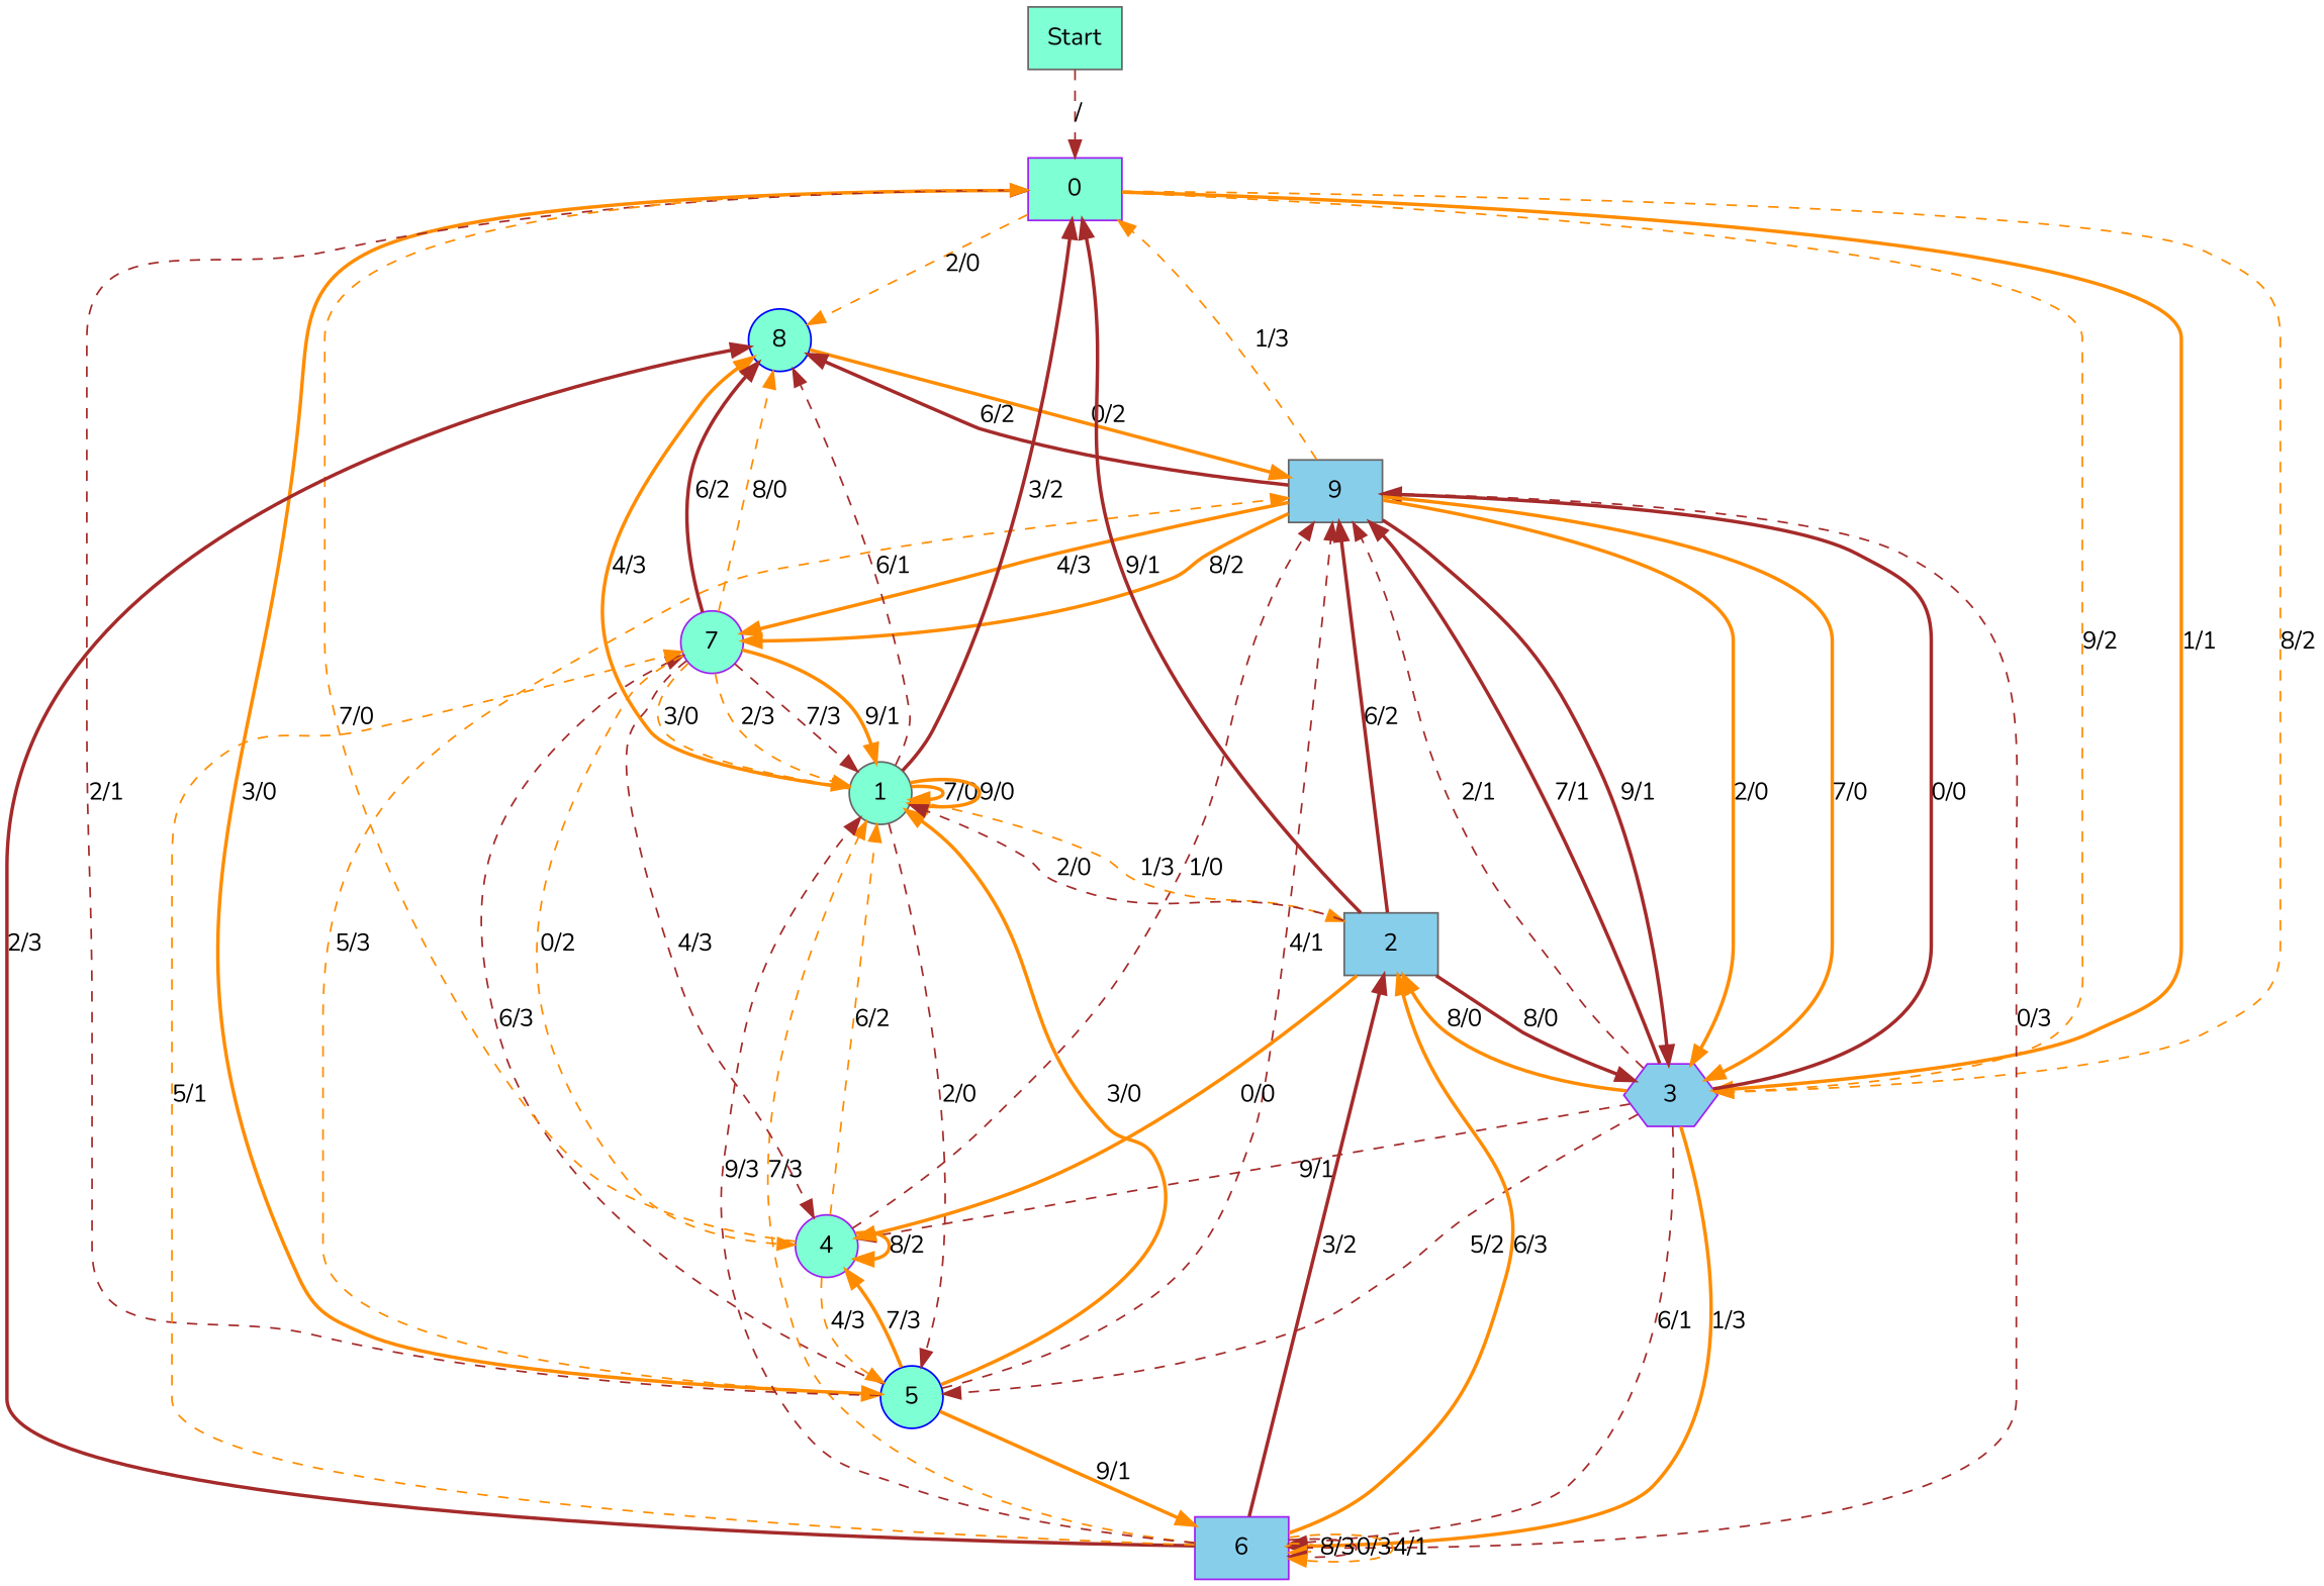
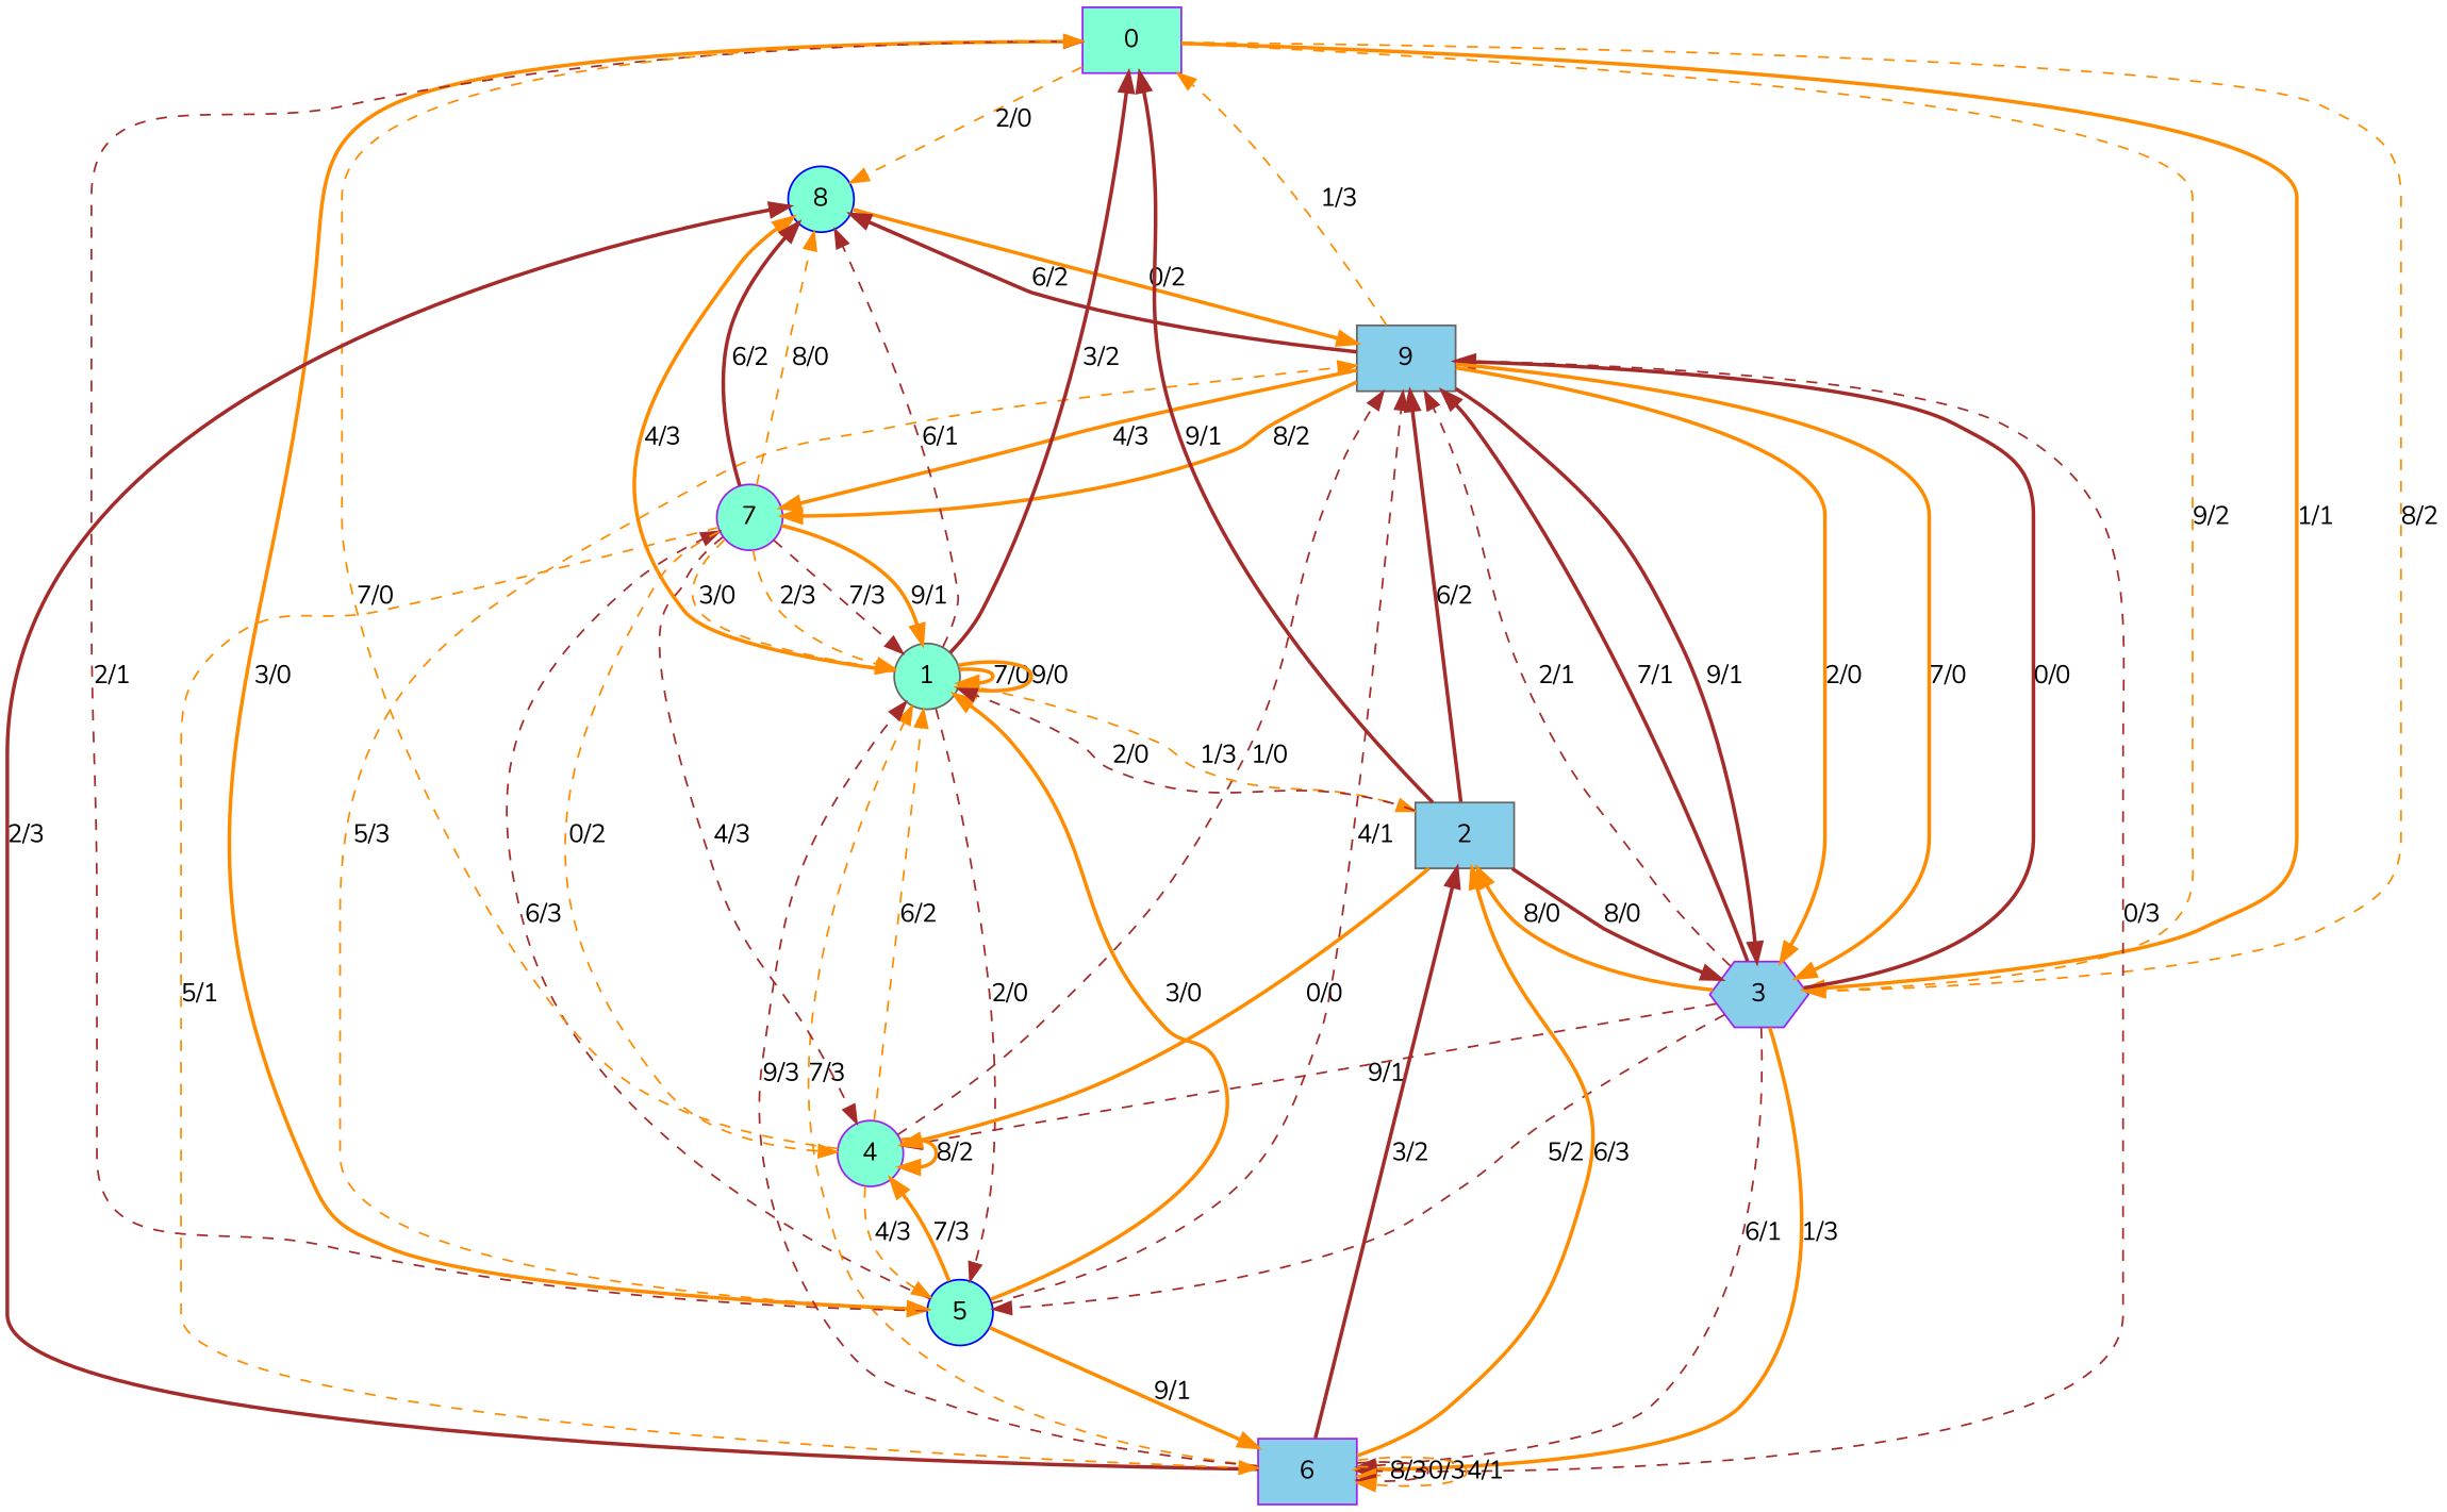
  digraph {
    fontname=Nunito
    node [color=purple fillcolor=aquamarine fontname=Nunito shape=box style=filled]
    edge [color=darkorange fontname=Nunito style=dashed]
-   Start [color=gray40]
    0
    8 [color=blue shape=circle]
    5 [color=blue shape=circle]
    3 [fillcolor=skyblue shape=hexagon]
    9 [color=gray40 fillcolor=skyblue]
    4 [shape=circle]
    6 [fillcolor=skyblue]
    1 [color=gray40 shape=circle]
    7 [shape=circle]
    2 [color=gray40 fillcolor=skyblue]
-   Start -> 0 [color=brown label="/"]
    0 -> 8 [label="2/0"]
    0 -> 5 [label="3/0" style=bold]
    0 -> 3 [label="8/2"]
    0 -> 3 [label="9/2"]
    0 -> 3 [label="1/1" style=bold]
    8 -> 9 [label="0/2" style=bold]
    5 -> 0 [color=brown label="2/1"]
    5 -> 9 [color=brown label="4/1"]
    5 -> 9 [label="5/3"]
    5 -> 4 [label="7/3" style=bold]
    5 -> 6 [label="9/1" style=bold]
    5 -> 1 [label="3/0" style=bold]
    5 -> 7 [color=brown label="6/3"]
    3 -> 5 [color=brown label="5/2"]
    3 -> 9 [color=brown label="0/0" style=bold]
    3 -> 9 [color=brown label="2/1"]
    3 -> 9 [color=brown label="7/1" style=bold]
    3 -> 4 [color=brown label="9/1"]
    3 -> 6 [label="1/3" style=bold]
    3 -> 6 [color=brown label="6/1"]
    3 -> 2 [label="8/0" style=bold]
    9 -> 0 [label="1/3"]
    9 -> 8 [color=brown label="6/2" style=bold]
    9 -> 3 [color=brown label="9/1" style=bold]
    9 -> 3 [label="2/0" style=bold]
    9 -> 3 [label="7/0" style=bold]
    9 -> 6 [color=brown label="0/3"]
    9 -> 7 [label="4/3" style=bold]
    9 -> 7 [label="8/2" style=bold]
    4 -> 0 [label="7/0"]
    4 -> 5 [label="4/3"]
    4 -> 9 [color=brown label="1/0"]
    4 -> 4 [label="8/2" style=bold]
    4 -> 1 [label="6/2"]
    6 -> 8 [color=brown label="2/3" style=bold]
    6 -> 6 [label="8/3"]
    6 -> 6 [color=brown label="0/3"]
    6 -> 6 [label="4/1"]
    6 -> 1 [label="7/3"]
    6 -> 1 [color=brown label="9/3"]
    6 -> 2 [label="6/3" style=bold]
    6 -> 2 [color=brown label="3/2" style=bold]
    1 -> 0 [color=brown label="3/2" style=bold]
    1 -> 8 [label="4/3" style=bold]
    1 -> 8 [color=brown label="6/1"]
    1 -> 5 [color=brown label="2/0"]
    1 -> 1 [label="7/0" style=bold]
    1 -> 1 [label="9/0" style=bold]
    1 -> 2 [label="1/3"]
    7 -> 8 [label="8/0"]
    7 -> 8 [color=brown label="6/2" style=bold]
    7 -> 4 [color=brown label="4/3"]
    7 -> 4 [label="0/2"]
-   6 -> 7 [label="5/1"]
+   7 -> 6 [label="5/1"]
    7 -> 1 [label="3/0"]
    7 -> 1 [label="2/3"]
    7 -> 1 [color=brown label="7/3"]
    7 -> 1 [label="9/1" style=bold]
    2 -> 0 [color=brown label="9/1" style=bold]
    2 -> 3 [color=brown label="8/0" style=bold]
    2 -> 9 [color=brown label="6/2" style=bold]
    2 -> 4 [label="0/0" style=bold]
    2 -> 1 [color=brown label="2/0"]
  }
